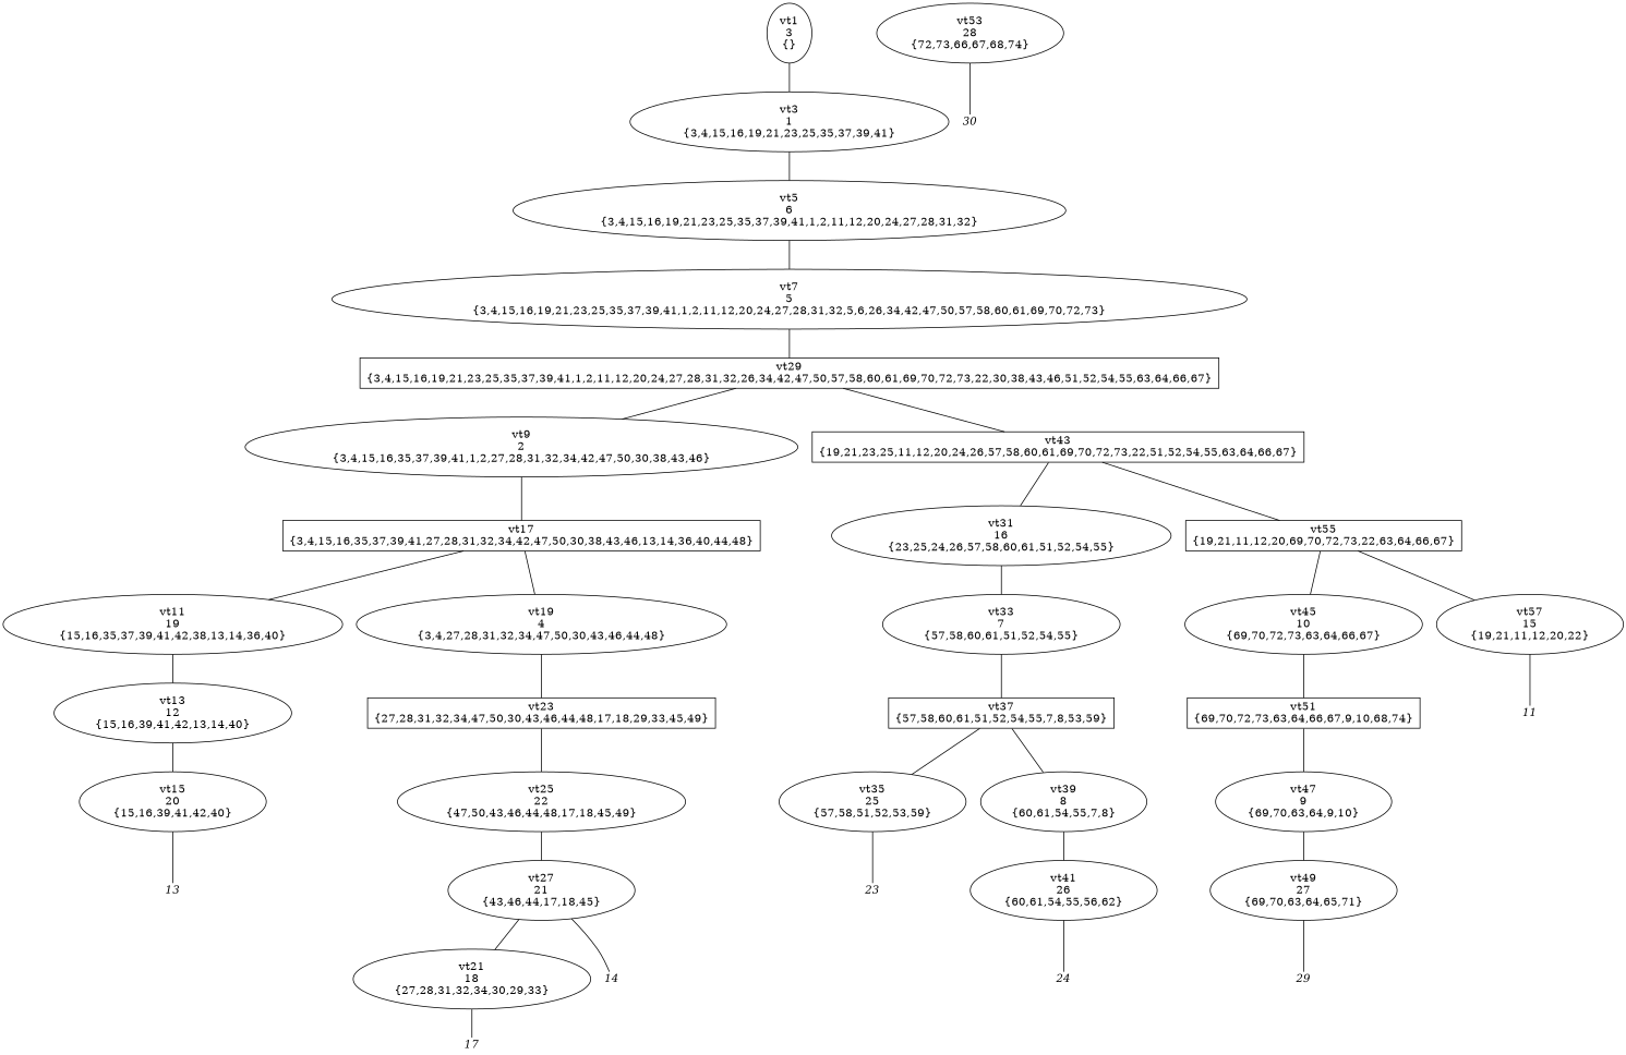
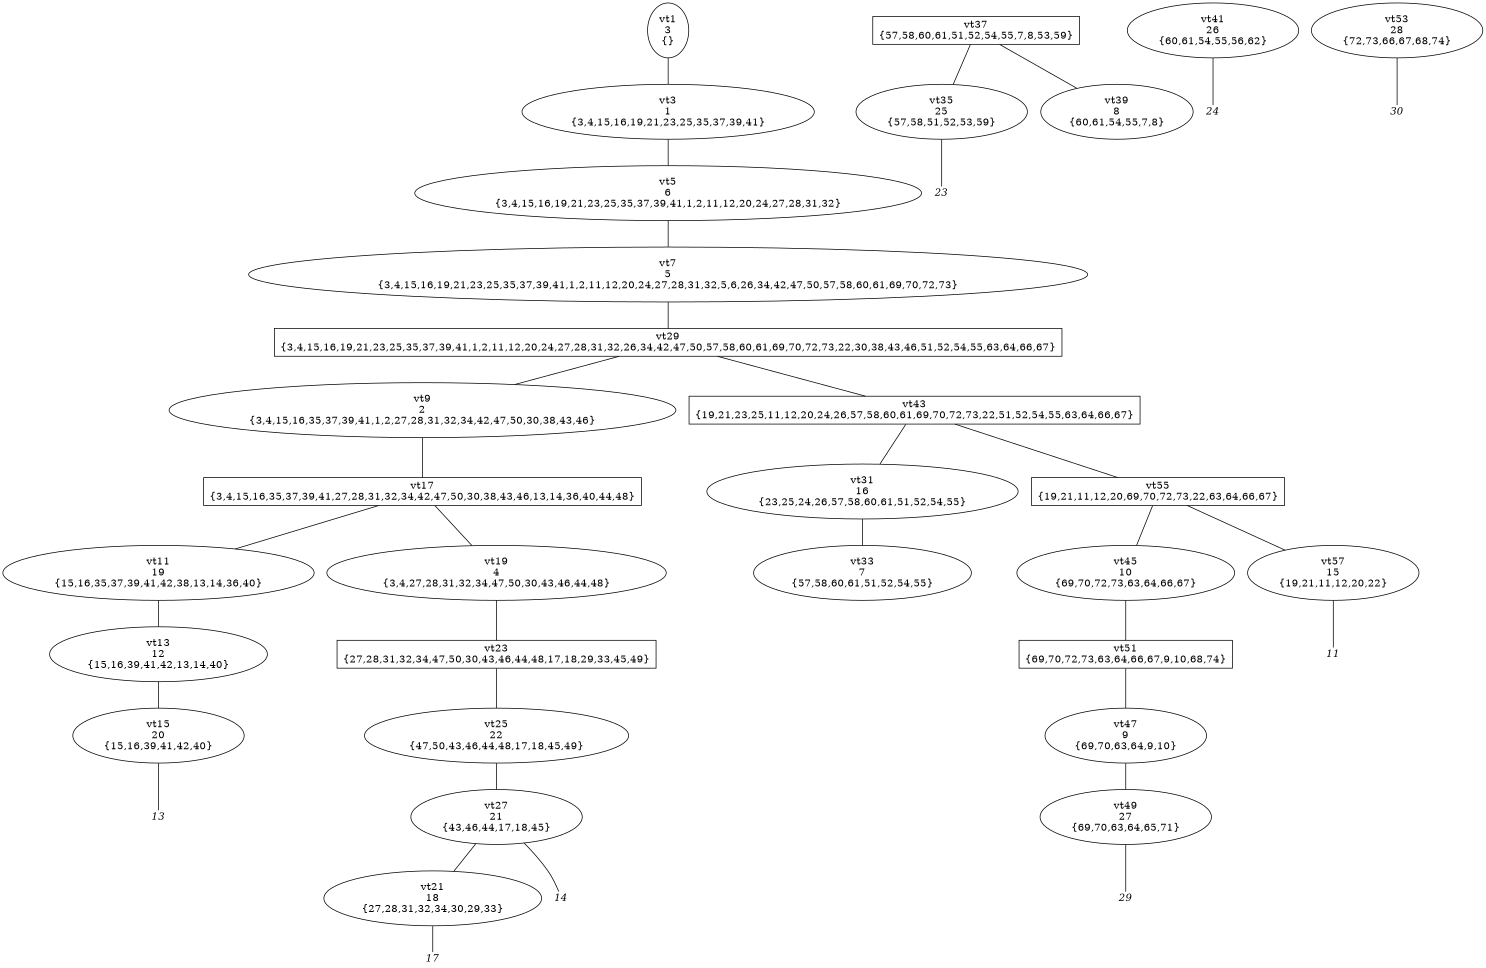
  digraph {
    node [shape=ellipse]
    edge [arrowhead=none]
    n1 [label="vt1\n3\n{}"]
    n2 [label="vt3\n1\n{3,4,15,16,19,21,23,25,35,37,39,41}"]
    n3 [label="vt5\n6\n{3,4,15,16,19,21,23,25,35,37,39,41,1,2,11,12,20,24,27,28,31,32}"]
    n4 [label="vt7\n5\n{3,4,15,16,19,21,23,25,35,37,39,41,1,2,11,12,20,24,27,28,31,32,5,6,26,34,42,47,50,57,58,60,61,69,70,72,73}"]
    n5 [label="vt29\n{3,4,15,16,19,21,23,25,35,37,39,41,1,2,11,12,20,24,27,28,31,32,26,34,42,47,50,57,58,60,61,69,70,72,73,22,30,38,43,46,51,52,54,55,63,64,66,67}" shape=box]
    n6 [label="vt9\n2\n{3,4,15,16,35,37,39,41,1,2,27,28,31,32,34,42,47,50,30,38,43,46}"]
    n7 [label="vt43\n{19,21,23,25,11,12,20,24,26,57,58,60,61,69,70,72,73,22,51,52,54,55,63,64,66,67}" shape=box]
    n8 [label="vt17\n{3,4,15,16,35,37,39,41,27,28,31,32,34,42,47,50,30,38,43,46,13,14,36,40,44,48}" shape=box]
    n9 [label="vt31\n16\n{23,25,24,26,57,58,60,61,51,52,54,55}"]
    n10 [label="vt55\n{19,21,11,12,20,69,70,72,73,22,63,64,66,67}" shape=box]
    n11 [label="vt11\n19\n{15,16,35,37,39,41,42,38,13,14,36,40}"]
    n12 [label="vt19\n4\n{3,4,27,28,31,32,34,47,50,30,43,46,44,48}"]
    n13 [label="vt13\n12\n{15,16,39,41,42,13,14,40}"]
    n14 [label="vt23\n{27,28,31,32,34,47,50,30,43,46,44,48,17,18,29,33,45,49}" shape=box]
    n15 [label="vt15\n20\n{15,16,39,41,42,40}"]
    n16 [fixedsize=true fontname="Times-Italic" fontsize=14 height=.25 label=13 shape=plaintext width=.25]
    n17 [label="vt25\n22\n{47,50,43,46,44,48,17,18,45,49}"]
    n18 [label="vt21\n18\n{27,28,31,32,34,30,29,33}"]
    n19 [fixedsize=true fontname="Times-Italic" fontsize=14 height=.25 label=17 shape=plaintext width=.25]
    n20 [label="vt27\n21\n{43,46,44,17,18,45}"]
    n21 [fixedsize=true fontname="Times-Italic" fontsize=14 height=.25 label=14 shape=plaintext width=.25]
    n22 [label="vt33\n7\n{57,58,60,61,51,52,54,55}"]
    n23 [label="vt45\n10\n{69,70,72,73,63,64,66,67}"]
    n24 [label="vt57\n15\n{19,21,11,12,20,22}"]
    n25 [label="vt37\n{57,58,60,61,51,52,54,55,7,8,53,59}" shape=box]
    n26 [label="vt35\n25\n{57,58,51,52,53,59}"]
    n27 [label="vt39\n8\n{60,61,54,55,7,8}"]
    n28 [fixedsize=true fontname="Times-Italic" fontsize=14 height=.25 label=23 shape=plaintext width=.25]
    n29 [label="vt41\n26\n{60,61,54,55,56,62}"]
    n30 [fixedsize=true fontname="Times-Italic" fontsize=14 height=.25 label=24 shape=plaintext width=.25]
    n31 [label="vt51\n{69,70,72,73,63,64,66,67,9,10,68,74}" shape=box]
    n32 [fixedsize=true fontname="Times-Italic" fontsize=14 height=.25 label=11 shape=plaintext width=.25]
    n33 [label="vt47\n9\n{69,70,63,64,9,10}"]
    n34 [label="vt49\n27\n{69,70,63,64,65,71}"]
    n35 [label="vt53\n28\n{72,73,66,67,68,74}"]
    n36 [fixedsize=true fontname="Times-Italic" fontsize=14 height=.25 label=30 shape=plaintext width=.25]
    n37 [fixedsize=true fontname="Times-Italic" fontsize=14 height=.25 label=29 shape=plaintext width=.25]
    n1 -> n2
    n2 -> n3
    n3 -> n4
    n4 -> n5
    n5 -> n6
    n5 -> n7
    n6 -> n8
    n7 -> n9
    n7 -> n10
    n8 -> n11
    n8 -> n12
    n9 -> n22
    n10 -> n23
    n10 -> n24
    n11 -> n13
    n12 -> n14
    n13 -> n15
    n14 -> n17
    n15 -> n16
    n17 -> n20
    n18 -> n19
    n20 -> n18
    n20 -> n21
-   n22 -> n25
    n23 -> n31
    n24 -> n32
    n25 -> n26
    n25 -> n27
    n26 -> n28
-   n27 -> n29
    n29 -> n30
    n31 -> n33
    n33 -> n34
    n34 -> n37
    n35 -> n36
  }
